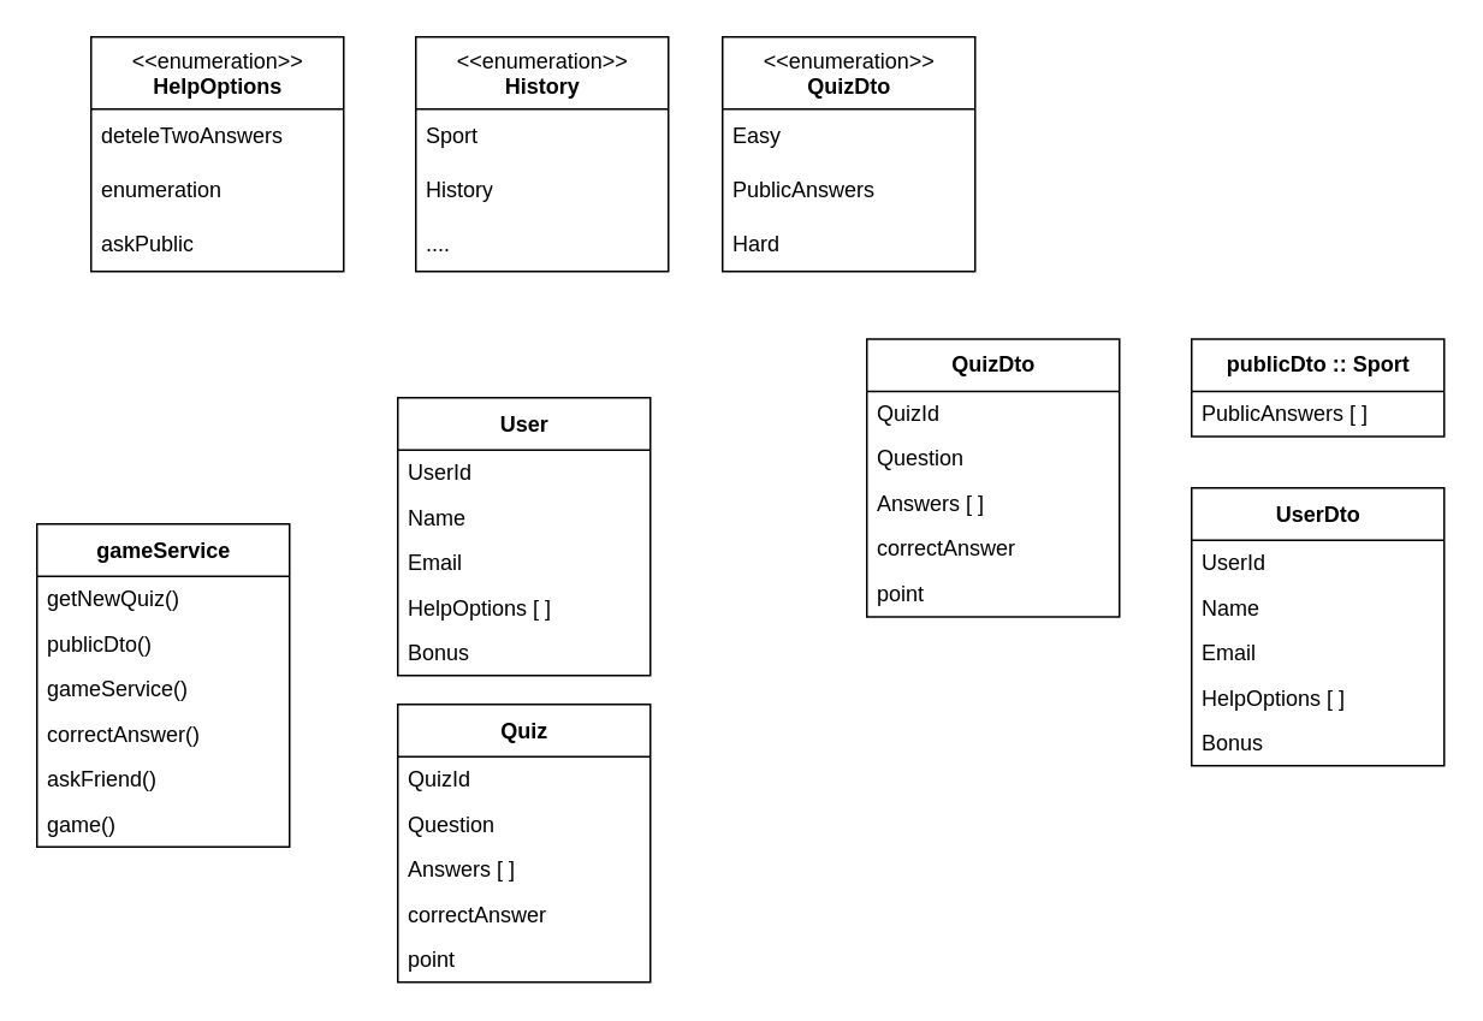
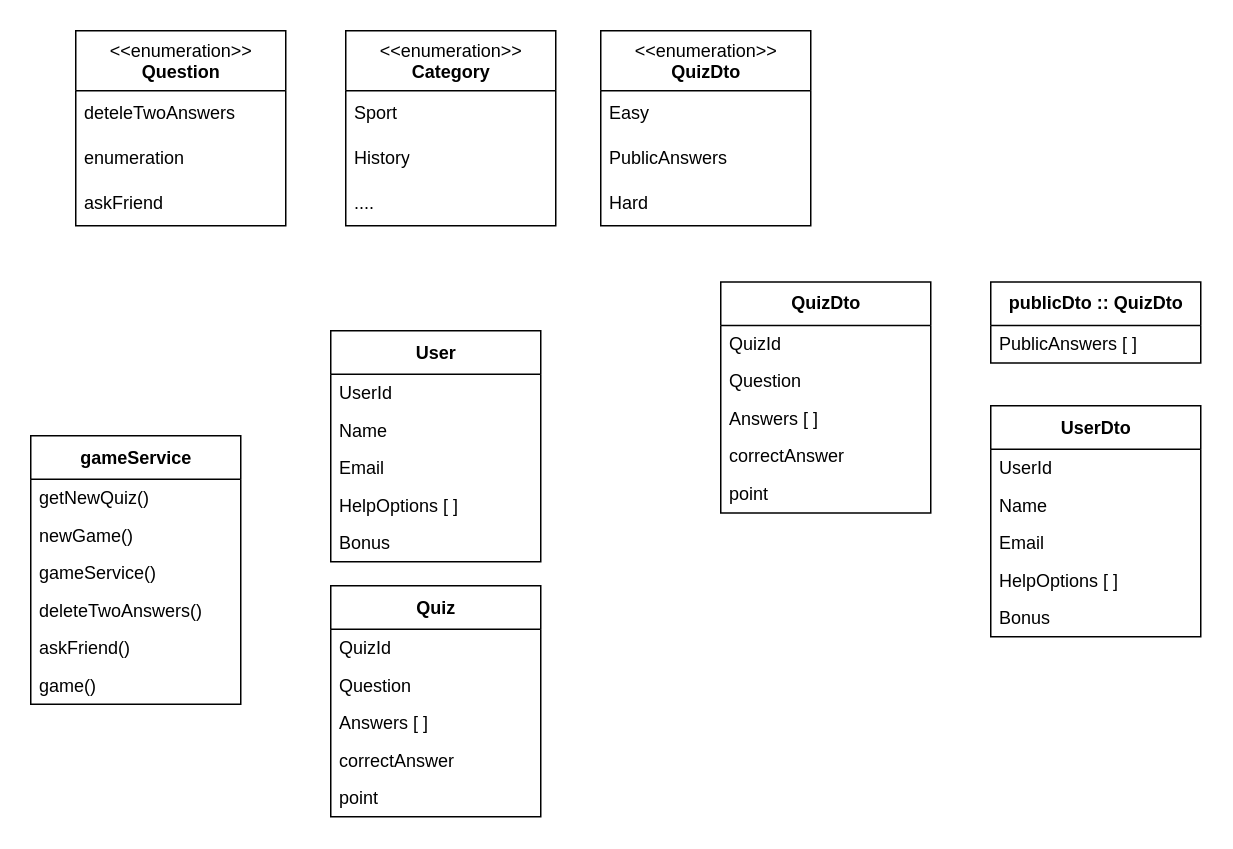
  <mxCell id="0" />
  <mxCell id="1" parent="0" />
- <mxCell id="2" value="&amp;lt;&amp;lt;enumeration&amp;gt;&amp;gt;&lt;br&gt;&lt;b&gt;HelpOptions&lt;/b&gt;" style="swimlane;fontStyle=0;align=center;verticalAlign=top;childLayout=stackLayout;horizontal=1;startSize=40;horizontalStack=0;resizeParent=1;resizeParentMax=0;resizeLast=0;collapsible=0;marginBottom=0;html=1;" parent="1" vertex="1"><mxGeometry x="50" width="140" height="130" as="geometry" y="20" /></mxCell>
+ <mxCell id="2" value="&amp;lt;&amp;lt;enumeration&amp;gt;&amp;gt;&lt;br&gt;&lt;b&gt;Question&lt;/b&gt;" style="swimlane;fontStyle=0;align=center;verticalAlign=top;childLayout=stackLayout;horizontal=1;startSize=40;horizontalStack=0;resizeParent=1;resizeParentMax=0;resizeLast=0;collapsible=0;marginBottom=0;html=1;" parent="1" vertex="1"><mxGeometry x="50" width="140" height="130" as="geometry" y="20" /></mxCell>
  <mxCell id="3" value="deteleTwoAnswers" style="text;html=1;strokeColor=none;fillColor=none;align=left;verticalAlign=middle;spacingLeft=4;spacingRight=4;overflow=hidden;rotatable=0;points=[[0,0.5],[1,0.5]];portConstraint=eastwest;" parent="2" vertex="1"><mxGeometry y="40" width="140" height="30" as="geometry" /></mxCell>
  <mxCell id="4" value="enumeration" style="text;html=1;strokeColor=none;fillColor=none;align=left;verticalAlign=middle;spacingLeft=4;spacingRight=4;overflow=hidden;rotatable=0;points=[[0,0.5],[1,0.5]];portConstraint=eastwest;" parent="2" vertex="1"><mxGeometry y="70" width="140" height="30" as="geometry" /></mxCell>
- <mxCell id="5" value="askPublic" style="text;html=1;strokeColor=none;fillColor=none;align=left;verticalAlign=middle;spacingLeft=4;spacingRight=4;overflow=hidden;rotatable=0;points=[[0,0.5],[1,0.5]];portConstraint=eastwest;" parent="2" vertex="1"><mxGeometry y="100" width="140" height="30" as="geometry" /></mxCell>
+ <mxCell id="5" value="askFriend" style="text;html=1;strokeColor=none;fillColor=none;align=left;verticalAlign=middle;spacingLeft=4;spacingRight=4;overflow=hidden;rotatable=0;points=[[0,0.5],[1,0.5]];portConstraint=eastwest;" parent="2" vertex="1"><mxGeometry y="100" width="140" height="30" as="geometry" /></mxCell>
  <mxCell id="6" value="gameService" style="swimlane;fontStyle=1;align=center;verticalAlign=middle;childLayout=stackLayout;horizontal=1;startSize=29;horizontalStack=0;resizeParent=1;resizeParentMax=0;resizeLast=0;collapsible=0;marginBottom=0;html=1;" parent="1" vertex="1"><mxGeometry x="20" y="290" width="140" height="179" as="geometry" /></mxCell>
  <mxCell id="7" value="getNewQuiz()" style="text;html=1;strokeColor=none;fillColor=none;align=left;verticalAlign=middle;spacingLeft=4;spacingRight=4;overflow=hidden;rotatable=0;points=[[0,0.5],[1,0.5]];portConstraint=eastwest;" parent="6" vertex="1"><mxGeometry y="29" width="140" height="25" as="geometry" /></mxCell>
- <mxCell id="8" value="publicDto()" style="text;html=1;strokeColor=none;fillColor=none;align=left;verticalAlign=middle;spacingLeft=4;spacingRight=4;overflow=hidden;rotatable=0;points=[[0,0.5],[1,0.5]];portConstraint=eastwest;" parent="6" vertex="1"><mxGeometry y="54" width="140" height="25" as="geometry" /></mxCell>
+ <mxCell id="8" value="newGame()" style="text;html=1;strokeColor=none;fillColor=none;align=left;verticalAlign=middle;spacingLeft=4;spacingRight=4;overflow=hidden;rotatable=0;points=[[0,0.5],[1,0.5]];portConstraint=eastwest;" parent="6" vertex="1"><mxGeometry y="54" width="140" height="25" as="geometry" /></mxCell>
  <mxCell id="9" value="gameService()" style="text;html=1;strokeColor=none;fillColor=none;align=left;verticalAlign=middle;spacingLeft=4;spacingRight=4;overflow=hidden;rotatable=0;points=[[0,0.5],[1,0.5]];portConstraint=eastwest;" parent="6" vertex="1"><mxGeometry y="79" width="140" height="25" as="geometry" /></mxCell>
- <mxCell id="10" value="correctAnswer()" style="text;html=1;strokeColor=none;fillColor=none;align=left;verticalAlign=middle;spacingLeft=4;spacingRight=4;overflow=hidden;rotatable=0;points=[[0,0.5],[1,0.5]];portConstraint=eastwest;" parent="6" vertex="1"><mxGeometry y="104" width="140" height="25" as="geometry" /></mxCell>
+ <mxCell id="10" value="deleteTwoAnswers()" style="text;html=1;strokeColor=none;fillColor=none;align=left;verticalAlign=middle;spacingLeft=4;spacingRight=4;overflow=hidden;rotatable=0;points=[[0,0.5],[1,0.5]];portConstraint=eastwest;" parent="6" vertex="1"><mxGeometry y="104" width="140" height="25" as="geometry" /></mxCell>
  <mxCell id="11" value="askFriend()" style="text;html=1;strokeColor=none;fillColor=none;align=left;verticalAlign=middle;spacingLeft=4;spacingRight=4;overflow=hidden;rotatable=0;points=[[0,0.5],[1,0.5]];portConstraint=eastwest;" parent="6" vertex="1"><mxGeometry y="129" width="140" height="25" as="geometry" /></mxCell>
  <mxCell id="12" value="game()" style="text;html=1;strokeColor=none;fillColor=none;align=left;verticalAlign=middle;spacingLeft=4;spacingRight=4;overflow=hidden;rotatable=0;points=[[0,0.5],[1,0.5]];portConstraint=eastwest;" parent="6" vertex="1"><mxGeometry y="154" width="140" height="25" as="geometry" /></mxCell>
  <mxCell id="13" value="QuizDto" style="swimlane;fontStyle=1;align=center;verticalAlign=middle;childLayout=stackLayout;horizontal=1;startSize=29;horizontalStack=0;resizeParent=1;resizeParentMax=0;resizeLast=0;collapsible=0;marginBottom=0;html=1;" parent="1" vertex="1"><mxGeometry x="480" y="187.5" width="140" height="154" as="geometry" /></mxCell>
  <mxCell id="14" value="QuizId" style="text;html=1;strokeColor=none;fillColor=none;align=left;verticalAlign=middle;spacingLeft=4;spacingRight=4;overflow=hidden;rotatable=0;points=[[0,0.5],[1,0.5]];portConstraint=eastwest;" parent="13" vertex="1"><mxGeometry y="29" width="140" height="25" as="geometry" /></mxCell>
  <mxCell id="15" value="Question" style="text;html=1;strokeColor=none;fillColor=none;align=left;verticalAlign=middle;spacingLeft=4;spacingRight=4;overflow=hidden;rotatable=0;points=[[0,0.5],[1,0.5]];portConstraint=eastwest;" parent="13" vertex="1"><mxGeometry y="54" width="140" height="25" as="geometry" /></mxCell>
  <mxCell id="16" value="Answers [ ]" style="text;html=1;strokeColor=none;fillColor=none;align=left;verticalAlign=middle;spacingLeft=4;spacingRight=4;overflow=hidden;rotatable=0;points=[[0,0.5],[1,0.5]];portConstraint=eastwest;" parent="13" vertex="1"><mxGeometry y="79" width="140" height="25" as="geometry" /></mxCell>
  <mxCell id="17" value="correctAnswer" style="text;html=1;strokeColor=none;fillColor=none;align=left;verticalAlign=middle;spacingLeft=4;spacingRight=4;overflow=hidden;rotatable=0;points=[[0,0.5],[1,0.5]];portConstraint=eastwest;" parent="13" vertex="1"><mxGeometry y="104" width="140" height="25" as="geometry" /></mxCell>
  <mxCell id="18" value="point" style="text;html=1;strokeColor=none;fillColor=none;align=left;verticalAlign=middle;spacingLeft=4;spacingRight=4;overflow=hidden;rotatable=0;points=[[0,0.5],[1,0.5]];portConstraint=eastwest;" vertex="1" parent="13"><mxGeometry y="129" width="140" height="25" as="geometry" /></mxCell>
- <mxCell id="19" value="publicDto :: Sport" style="swimlane;fontStyle=1;align=center;verticalAlign=middle;childLayout=stackLayout;horizontal=1;startSize=29;horizontalStack=0;resizeParent=1;resizeParentMax=0;resizeLast=0;collapsible=0;marginBottom=0;html=1;" parent="1" vertex="1"><mxGeometry x="660" y="187.5" width="140" height="54" as="geometry" /></mxCell>
+ <mxCell id="19" value="publicDto :: QuizDto" style="swimlane;fontStyle=1;align=center;verticalAlign=middle;childLayout=stackLayout;horizontal=1;startSize=29;horizontalStack=0;resizeParent=1;resizeParentMax=0;resizeLast=0;collapsible=0;marginBottom=0;html=1;" parent="1" vertex="1"><mxGeometry x="660" y="187.5" width="140" height="54" as="geometry" /></mxCell>
  <mxCell id="20" value="PublicAnswers [ ]" style="text;html=1;strokeColor=none;fillColor=none;align=left;verticalAlign=middle;spacingLeft=4;spacingRight=4;overflow=hidden;rotatable=0;points=[[0,0.5],[1,0.5]];portConstraint=eastwest;" parent="19" vertex="1"><mxGeometry y="29" width="140" height="25" as="geometry" /></mxCell>
  <mxCell id="21" value="User" style="swimlane;fontStyle=1;align=center;verticalAlign=middle;childLayout=stackLayout;horizontal=1;startSize=29;horizontalStack=0;resizeParent=1;resizeParentMax=0;resizeLast=0;collapsible=0;marginBottom=0;html=1;" parent="1" vertex="1"><mxGeometry x="220" y="220" width="140" height="154" as="geometry" /></mxCell>
  <mxCell id="22" value="UserId" style="text;html=1;strokeColor=none;fillColor=none;align=left;verticalAlign=middle;spacingLeft=4;spacingRight=4;overflow=hidden;rotatable=0;points=[[0,0.5],[1,0.5]];portConstraint=eastwest;" parent="21" vertex="1"><mxGeometry y="29" width="140" height="25" as="geometry" /></mxCell>
  <mxCell id="23" value="Name" style="text;html=1;strokeColor=none;fillColor=none;align=left;verticalAlign=middle;spacingLeft=4;spacingRight=4;overflow=hidden;rotatable=0;points=[[0,0.5],[1,0.5]];portConstraint=eastwest;" parent="21" vertex="1"><mxGeometry y="54" width="140" height="25" as="geometry" /></mxCell>
  <mxCell id="24" value="Email" style="text;html=1;strokeColor=none;fillColor=none;align=left;verticalAlign=middle;spacingLeft=4;spacingRight=4;overflow=hidden;rotatable=0;points=[[0,0.5],[1,0.5]];portConstraint=eastwest;" parent="21" vertex="1"><mxGeometry y="79" width="140" height="25" as="geometry" /></mxCell>
  <mxCell id="25" value="HelpOptions [ ]" style="text;html=1;strokeColor=none;fillColor=none;align=left;verticalAlign=middle;spacingLeft=4;spacingRight=4;overflow=hidden;rotatable=0;points=[[0,0.5],[1,0.5]];portConstraint=eastwest;" parent="21" vertex="1"><mxGeometry y="104" width="140" height="25" as="geometry" /></mxCell>
  <mxCell id="26" value="Bonus" style="text;html=1;strokeColor=none;fillColor=none;align=left;verticalAlign=middle;spacingLeft=4;spacingRight=4;overflow=hidden;rotatable=0;points=[[0,0.5],[1,0.5]];portConstraint=eastwest;" parent="21" vertex="1"><mxGeometry y="129" width="140" height="25" as="geometry" /></mxCell>
  <mxCell id="27" value="UserDto" style="swimlane;fontStyle=1;align=center;verticalAlign=middle;childLayout=stackLayout;horizontal=1;startSize=29;horizontalStack=0;resizeParent=1;resizeParentMax=0;resizeLast=0;collapsible=0;marginBottom=0;html=1;" parent="1" vertex="1"><mxGeometry x="660" y="270" width="140" height="154" as="geometry" /></mxCell>
  <mxCell id="28" value="UserId" style="text;html=1;strokeColor=none;fillColor=none;align=left;verticalAlign=middle;spacingLeft=4;spacingRight=4;overflow=hidden;rotatable=0;points=[[0,0.5],[1,0.5]];portConstraint=eastwest;" parent="27" vertex="1"><mxGeometry y="29" width="140" height="25" as="geometry" /></mxCell>
  <mxCell id="29" value="Name" style="text;html=1;strokeColor=none;fillColor=none;align=left;verticalAlign=middle;spacingLeft=4;spacingRight=4;overflow=hidden;rotatable=0;points=[[0,0.5],[1,0.5]];portConstraint=eastwest;" parent="27" vertex="1"><mxGeometry y="54" width="140" height="25" as="geometry" /></mxCell>
  <mxCell id="30" value="Email" style="text;html=1;strokeColor=none;fillColor=none;align=left;verticalAlign=middle;spacingLeft=4;spacingRight=4;overflow=hidden;rotatable=0;points=[[0,0.5],[1,0.5]];portConstraint=eastwest;" parent="27" vertex="1"><mxGeometry y="79" width="140" height="25" as="geometry" /></mxCell>
  <mxCell id="31" value="HelpOptions [ ]" style="text;html=1;strokeColor=none;fillColor=none;align=left;verticalAlign=middle;spacingLeft=4;spacingRight=4;overflow=hidden;rotatable=0;points=[[0,0.5],[1,0.5]];portConstraint=eastwest;" parent="27" vertex="1"><mxGeometry y="104" width="140" height="25" as="geometry" /></mxCell>
  <mxCell id="32" value="Bonus" style="text;html=1;strokeColor=none;fillColor=none;align=left;verticalAlign=middle;spacingLeft=4;spacingRight=4;overflow=hidden;rotatable=0;points=[[0,0.5],[1,0.5]];portConstraint=eastwest;" parent="27" vertex="1"><mxGeometry y="129" width="140" height="25" as="geometry" /></mxCell>
  <mxCell id="33" value="Quiz" style="swimlane;fontStyle=1;align=center;verticalAlign=middle;childLayout=stackLayout;horizontal=1;startSize=29;horizontalStack=0;resizeParent=1;resizeParentMax=0;resizeLast=0;collapsible=0;marginBottom=0;html=1;" parent="1" vertex="1"><mxGeometry x="220" y="390" width="140" height="154" as="geometry" /></mxCell>
  <mxCell id="34" value="QuizId" style="text;html=1;strokeColor=none;fillColor=none;align=left;verticalAlign=middle;spacingLeft=4;spacingRight=4;overflow=hidden;rotatable=0;points=[[0,0.5],[1,0.5]];portConstraint=eastwest;" parent="33" vertex="1"><mxGeometry y="29" width="140" height="25" as="geometry" /></mxCell>
  <mxCell id="35" value="Question" style="text;html=1;strokeColor=none;fillColor=none;align=left;verticalAlign=middle;spacingLeft=4;spacingRight=4;overflow=hidden;rotatable=0;points=[[0,0.5],[1,0.5]];portConstraint=eastwest;" parent="33" vertex="1"><mxGeometry y="54" width="140" height="25" as="geometry" /></mxCell>
  <mxCell id="36" value="Answers [ ]" style="text;html=1;strokeColor=none;fillColor=none;align=left;verticalAlign=middle;spacingLeft=4;spacingRight=4;overflow=hidden;rotatable=0;points=[[0,0.5],[1,0.5]];portConstraint=eastwest;" parent="33" vertex="1"><mxGeometry y="79" width="140" height="25" as="geometry" /></mxCell>
  <mxCell id="37" value="correctAnswer" style="text;html=1;strokeColor=none;fillColor=none;align=left;verticalAlign=middle;spacingLeft=4;spacingRight=4;overflow=hidden;rotatable=0;points=[[0,0.5],[1,0.5]];portConstraint=eastwest;" parent="33" vertex="1"><mxGeometry y="104" width="140" height="25" as="geometry" /></mxCell>
  <mxCell id="38" value="point" style="text;html=1;strokeColor=none;fillColor=none;align=left;verticalAlign=middle;spacingLeft=4;spacingRight=4;overflow=hidden;rotatable=0;points=[[0,0.5],[1,0.5]];portConstraint=eastwest;" vertex="1" parent="33"><mxGeometry y="129" width="140" height="25" as="geometry" /></mxCell>
- <mxCell id="39" value="&amp;lt;&amp;lt;enumeration&amp;gt;&amp;gt;&lt;br&gt;&lt;b&gt;History&lt;/b&gt;" style="swimlane;fontStyle=0;align=center;verticalAlign=top;childLayout=stackLayout;horizontal=1;startSize=40;horizontalStack=0;resizeParent=1;resizeParentMax=0;resizeLast=0;collapsible=0;marginBottom=0;html=1;" vertex="1" parent="1"><mxGeometry x="230" width="140" height="130" as="geometry" y="20" /></mxCell>
+ <mxCell id="39" value="&amp;lt;&amp;lt;enumeration&amp;gt;&amp;gt;&lt;br&gt;&lt;b&gt;Category&lt;/b&gt;" style="swimlane;fontStyle=0;align=center;verticalAlign=top;childLayout=stackLayout;horizontal=1;startSize=40;horizontalStack=0;resizeParent=1;resizeParentMax=0;resizeLast=0;collapsible=0;marginBottom=0;html=1;" vertex="1" parent="1"><mxGeometry x="230" width="140" height="130" as="geometry" y="20" /></mxCell>
  <mxCell id="40" value="Sport" style="text;html=1;strokeColor=none;fillColor=none;align=left;verticalAlign=middle;spacingLeft=4;spacingRight=4;overflow=hidden;rotatable=0;points=[[0,0.5],[1,0.5]];portConstraint=eastwest;" vertex="1" parent="39"><mxGeometry y="40" width="140" height="30" as="geometry" /></mxCell>
  <mxCell id="41" value="History" style="text;html=1;strokeColor=none;fillColor=none;align=left;verticalAlign=middle;spacingLeft=4;spacingRight=4;overflow=hidden;rotatable=0;points=[[0,0.5],[1,0.5]];portConstraint=eastwest;" vertex="1" parent="39"><mxGeometry y="70" width="140" height="30" as="geometry" /></mxCell>
  <mxCell id="42" value="...." style="text;html=1;strokeColor=none;fillColor=none;align=left;verticalAlign=middle;spacingLeft=4;spacingRight=4;overflow=hidden;rotatable=0;points=[[0,0.5],[1,0.5]];portConstraint=eastwest;" vertex="1" parent="39"><mxGeometry y="100" width="140" height="30" as="geometry" /></mxCell>
  <mxCell id="43" value="&amp;lt;&amp;lt;enumeration&amp;gt;&amp;gt;&lt;br&gt;&lt;b&gt;QuizDto&lt;/b&gt;" style="swimlane;fontStyle=0;align=center;verticalAlign=top;childLayout=stackLayout;horizontal=1;startSize=40;horizontalStack=0;resizeParent=1;resizeParentMax=0;resizeLast=0;collapsible=0;marginBottom=0;html=1;" vertex="1" parent="1"><mxGeometry x="400" width="140" height="130" as="geometry" y="20" /></mxCell>
  <mxCell id="44" value="Easy" style="text;html=1;strokeColor=none;fillColor=none;align=left;verticalAlign=middle;spacingLeft=4;spacingRight=4;overflow=hidden;rotatable=0;points=[[0,0.5],[1,0.5]];portConstraint=eastwest;" vertex="1" parent="43"><mxGeometry y="40" width="140" height="30" as="geometry" /></mxCell>
  <mxCell id="45" value="PublicAnswers" style="text;html=1;strokeColor=none;fillColor=none;align=left;verticalAlign=middle;spacingLeft=4;spacingRight=4;overflow=hidden;rotatable=0;points=[[0,0.5],[1,0.5]];portConstraint=eastwest;" vertex="1" parent="43"><mxGeometry y="70" width="140" height="30" as="geometry" /></mxCell>
  <mxCell id="46" value="Hard" style="text;html=1;strokeColor=none;fillColor=none;align=left;verticalAlign=middle;spacingLeft=4;spacingRight=4;overflow=hidden;rotatable=0;points=[[0,0.5],[1,0.5]];portConstraint=eastwest;" vertex="1" parent="43"><mxGeometry y="100" width="140" height="30" as="geometry" /></mxCell>
